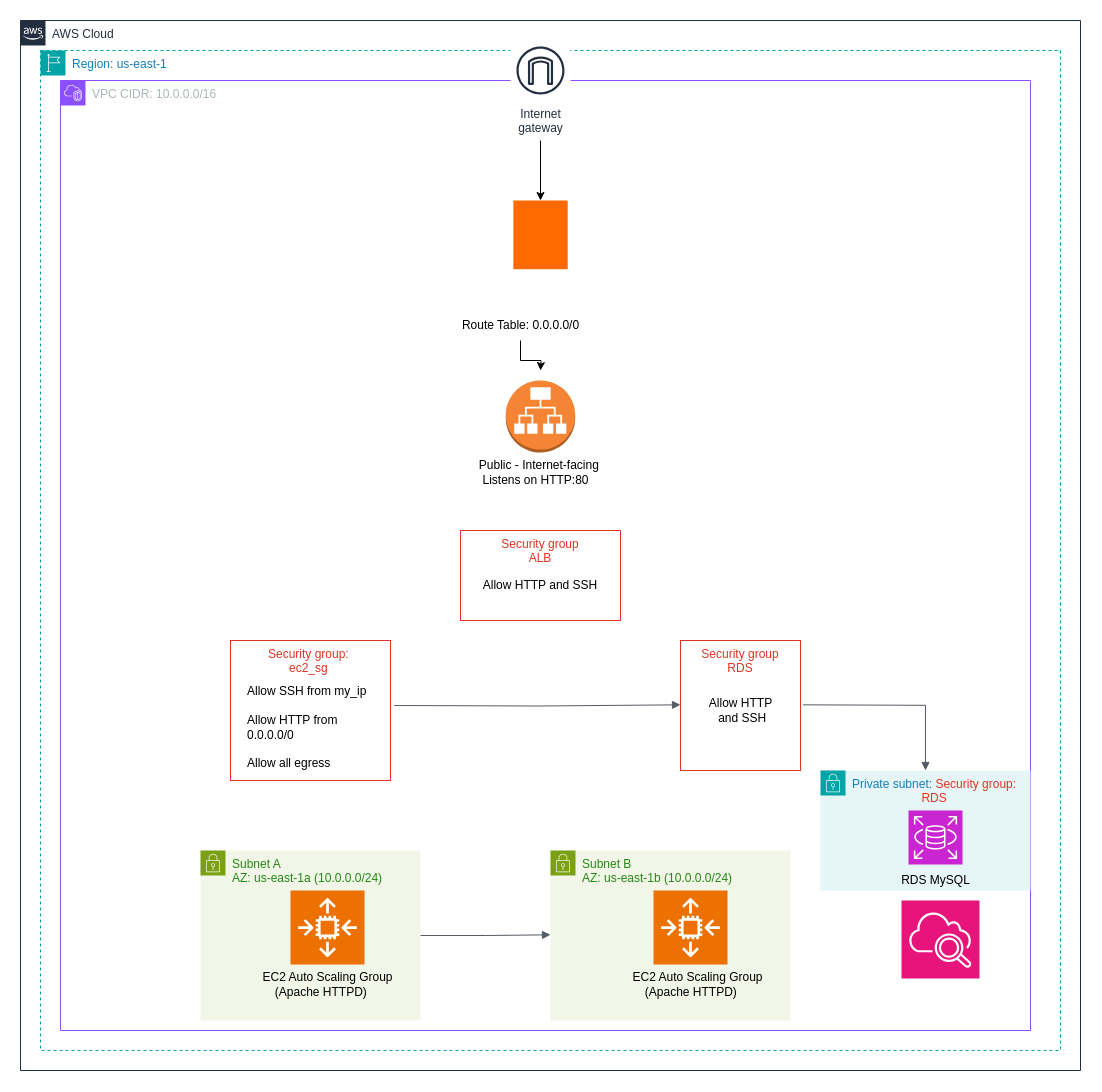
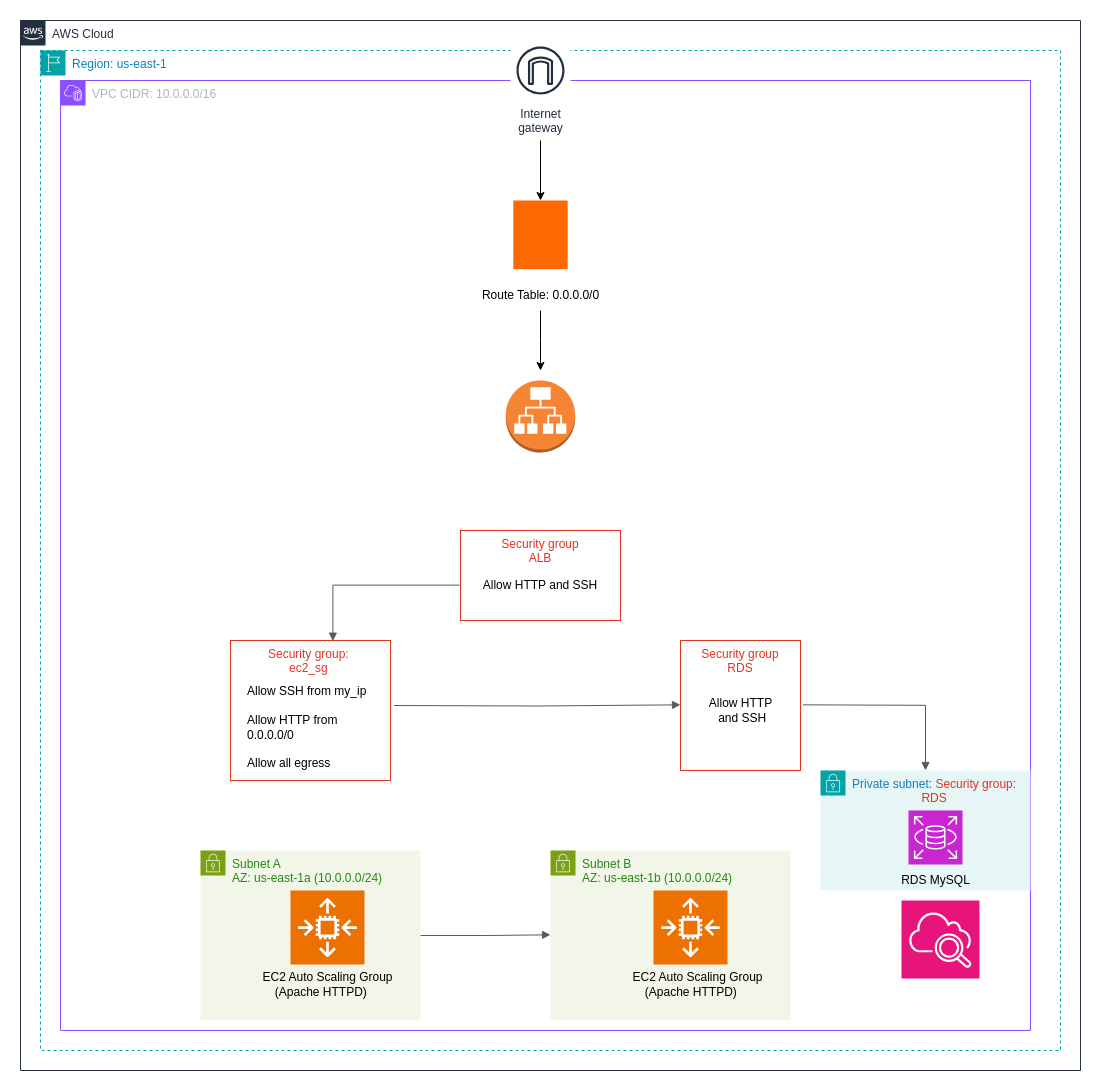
  <mxCell id="0" />
  <mxCell id="1" parent="0" />
  <mxCell id="2" value="AWS Cloud" style="points=[[0,0],[0.25,0],[0.5,0],[0.75,0],[1,0],[1,0.25],[1,0.5],[1,0.75],[1,1],[0.75,1],[0.5,1],[0.25,1],[0,1],[0,0.75],[0,0.5],[0,0.25]];outlineConnect=0;gradientColor=none;html=1;whiteSpace=wrap;fontSize=12;fontStyle=0;container=1;pointerEvents=0;collapsible=0;recursiveResize=0;shape=mxgraph.aws4.group;grIcon=mxgraph.aws4.group_aws_cloud_alt;strokeColor=#232F3E;fillColor=none;verticalAlign=top;align=left;spacingLeft=30;fontColor=#232F3E;dashed=0;" parent="1" vertex="1"><mxGeometry x="20" y="20" width="1060" height="1050" as="geometry" /></mxCell>
  <mxCell id="3" value="Region: us-east-1" style="points=[[0,0],[0.25,0],[0.5,0],[0.75,0],[1,0],[1,0.25],[1,0.5],[1,0.75],[1,1],[0.75,1],[0.5,1],[0.25,1],[0,1],[0,0.75],[0,0.5],[0,0.25]];outlineConnect=0;gradientColor=none;html=1;whiteSpace=wrap;fontSize=12;fontStyle=0;container=1;pointerEvents=0;collapsible=0;recursiveResize=0;shape=mxgraph.aws4.group;grIcon=mxgraph.aws4.group_region;strokeColor=#00A4A6;fillColor=none;verticalAlign=top;align=left;spacingLeft=30;fontColor=#147EBA;dashed=1;" parent="1" vertex="1"><mxGeometry x="40" y="50" width="1020" height="1000" as="geometry" /></mxCell>
  <mxCell id="4" value="VPC&amp;nbsp;CIDR: 10.0.0.0/16&amp;nbsp;&amp;nbsp;" style="points=[[0,0],[0.25,0],[0.5,0],[0.75,0],[1,0],[1,0.25],[1,0.5],[1,0.75],[1,1],[0.75,1],[0.5,1],[0.25,1],[0,1],[0,0.75],[0,0.5],[0,0.25]];outlineConnect=0;gradientColor=none;html=1;whiteSpace=wrap;fontSize=12;fontStyle=0;container=1;pointerEvents=0;collapsible=0;recursiveResize=0;shape=mxgraph.aws4.group;grIcon=mxgraph.aws4.group_vpc2;strokeColor=#8C4FFF;fillColor=none;verticalAlign=top;align=left;spacingLeft=30;fontColor=#AAB7B8;dashed=0;" parent="3" vertex="1"><mxGeometry x="20" y="30" width="970" height="950" as="geometry" /></mxCell>
  <mxCell id="5" value="Subnet A&lt;div&gt;AZ: us-east-1a (10.0.0.0/24)&amp;nbsp; &amp;nbsp; &amp;nbsp;&lt;/div&gt;" style="points=[[0,0],[0.25,0],[0.5,0],[0.75,0],[1,0],[1,0.25],[1,0.5],[1,0.75],[1,1],[0.75,1],[0.5,1],[0.25,1],[0,1],[0,0.75],[0,0.5],[0,0.25]];outlineConnect=0;gradientColor=none;html=1;whiteSpace=wrap;fontSize=12;fontStyle=0;container=1;pointerEvents=0;collapsible=0;recursiveResize=0;shape=mxgraph.aws4.group;grIcon=mxgraph.aws4.group_security_group;grStroke=0;strokeColor=#7AA116;fillColor=#F2F6E8;verticalAlign=top;align=left;spacingLeft=30;fontColor=#248814;dashed=0;" parent="4" vertex="1"><mxGeometry x="140" y="770" width="220" height="170" as="geometry" /></mxCell>
  <mxCell id="6" value="" style="sketch=0;points=[[0,0,0],[0.25,0,0],[0.5,0,0],[0.75,0,0],[1,0,0],[0,1,0],[0.25,1,0],[0.5,1,0],[0.75,1,0],[1,1,0],[0,0.25,0],[0,0.5,0],[0,0.75,0],[1,0.25,0],[1,0.5,0],[1,0.75,0]];outlineConnect=0;fontColor=#232F3E;fillColor=#ED7100;strokeColor=#ffffff;dashed=0;verticalLabelPosition=bottom;verticalAlign=top;align=center;html=1;fontSize=12;fontStyle=0;aspect=fixed;shape=mxgraph.aws4.resourceIcon;resIcon=mxgraph.aws4.auto_scaling2;" parent="5" vertex="1"><mxGeometry x="90" y="40" width="74" height="74" as="geometry" /></mxCell>
  <mxCell id="7" value="EC2 Auto Scaling Group&lt;div&gt;(Apache HTTPD)&amp;nbsp; &amp;nbsp;&amp;nbsp;&lt;/div&gt;" style="text;html=1;align=center;verticalAlign=middle;resizable=0;points=[];autosize=1;strokeColor=none;fillColor=none;" parent="5" vertex="1"><mxGeometry x="52" y="114" width="150" height="40" as="geometry" /></mxCell>
  <mxCell id="8" value="Subnet B&lt;div&gt;AZ: us-east-1b&amp;nbsp;&lt;span style=&quot;background-color: transparent; color: light-dark(rgb(36, 136, 20), rgb(85, 171, 71));&quot;&gt;(10.0.0.0/24)&amp;nbsp;&lt;/span&gt;&lt;/div&gt;" style="points=[[0,0],[0.25,0],[0.5,0],[0.75,0],[1,0],[1,0.25],[1,0.5],[1,0.75],[1,1],[0.75,1],[0.5,1],[0.25,1],[0,1],[0,0.75],[0,0.5],[0,0.25]];outlineConnect=0;gradientColor=none;html=1;whiteSpace=wrap;fontSize=12;fontStyle=0;container=1;pointerEvents=0;collapsible=0;recursiveResize=0;shape=mxgraph.aws4.group;grIcon=mxgraph.aws4.group_security_group;grStroke=0;strokeColor=#7AA116;fillColor=#F2F6E8;verticalAlign=top;align=left;spacingLeft=30;fontColor=#248814;dashed=0;" parent="4" vertex="1"><mxGeometry x="490" y="770" width="240" height="170" as="geometry" /></mxCell>
  <mxCell id="9" value="" style="sketch=0;points=[[0,0,0],[0.25,0,0],[0.5,0,0],[0.75,0,0],[1,0,0],[0,1,0],[0.25,1,0],[0.5,1,0],[0.75,1,0],[1,1,0],[0,0.25,0],[0,0.5,0],[0,0.75,0],[1,0.25,0],[1,0.5,0],[1,0.75,0]];outlineConnect=0;fontColor=#232F3E;fillColor=#ED7100;strokeColor=#ffffff;dashed=0;verticalLabelPosition=bottom;verticalAlign=top;align=center;html=1;fontSize=12;fontStyle=0;aspect=fixed;shape=mxgraph.aws4.resourceIcon;resIcon=mxgraph.aws4.auto_scaling2;" parent="8" vertex="1"><mxGeometry x="103" y="40" width="74" height="74" as="geometry" /></mxCell>
  <mxCell id="10" value="EC2 Auto Scaling Group&lt;div&gt;(Apache HTTPD)&amp;nbsp; &amp;nbsp;&amp;nbsp;&lt;/div&gt;" style="text;html=1;align=center;verticalAlign=middle;resizable=0;points=[];autosize=1;strokeColor=none;fillColor=none;" parent="8" vertex="1"><mxGeometry x="72" y="114" width="150" height="40" as="geometry" /></mxCell>
  <mxCell id="11" value="" style="outlineConnect=0;dashed=0;verticalLabelPosition=bottom;verticalAlign=top;align=center;html=1;shape=mxgraph.aws3.application_load_balancer;fillColor=#F58534;gradientColor=none;" parent="4" vertex="1"><mxGeometry x="445.25" y="300" width="69.5" height="72" as="geometry" /></mxCell>
  <mxCell id="12" value="" style="points=[];aspect=fixed;html=1;align=center;shadow=0;dashed=0;fillColor=#FF6A00;strokeColor=none;shape=mxgraph.alibaba_cloud.route_table;" parent="4" vertex="1"><mxGeometry x="452.83" y="120.0" width="54.35" height="68.7" as="geometry" /></mxCell>
  <mxCell id="13" value="Security group:&amp;nbsp;&lt;div&gt;ec2_sg&amp;nbsp;&lt;/div&gt;" style="fillColor=none;strokeColor=#DD3522;verticalAlign=top;fontStyle=0;fontColor=#DD3522;whiteSpace=wrap;html=1;" parent="4" vertex="1"><mxGeometry x="170" y="560" width="160" height="140" as="geometry" /></mxCell>
  <mxCell id="14" value="" style="sketch=0;points=[[0,0,0],[0.25,0,0],[0.5,0,0],[0.75,0,0],[1,0,0],[0,1,0],[0.25,1,0],[0.5,1,0],[0.75,1,0],[1,1,0],[0,0.25,0],[0,0.5,0],[0,0.75,0],[1,0.25,0],[1,0.5,0],[1,0.75,0]];points=[[0,0,0],[0.25,0,0],[0.5,0,0],[0.75,0,0],[1,0,0],[0,1,0],[0.25,1,0],[0.5,1,0],[0.75,1,0],[1,1,0],[0,0.25,0],[0,0.5,0],[0,0.75,0],[1,0.25,0],[1,0.5,0],[1,0.75,0]];outlineConnect=0;fontColor=#232F3E;fillColor=#E7157B;strokeColor=#ffffff;dashed=0;verticalLabelPosition=bottom;verticalAlign=top;align=center;html=1;fontSize=12;fontStyle=0;aspect=fixed;shape=mxgraph.aws4.resourceIcon;resIcon=mxgraph.aws4.cloudwatch_2;" parent="4" vertex="1"><mxGeometry x="841" y="820" width="78" height="78" as="geometry" /></mxCell>
- <mxCell id="15" value="&lt;div&gt;Public - Internet-facing&amp;nbsp;&lt;/div&gt;&lt;div&gt;&lt;span style=&quot;background-color: transparent; color: light-dark(rgb(0, 0, 0), rgb(255, 255, 255));&quot;&gt;Listens on HTTP:80&amp;nbsp; &amp;nbsp;&lt;/span&gt;&lt;/div&gt;" style="text;html=1;align=center;verticalAlign=middle;resizable=0;points=[];autosize=1;strokeColor=none;fillColor=none;" parent="4" vertex="1"><mxGeometry x="405" y="372" width="150" height="40" as="geometry" /></mxCell>
  <mxCell id="16" value="Private subnet:&amp;nbsp;&lt;span style=&quot;color: light-dark(rgb(221, 53, 34), rgb(255, 133, 117)); text-align: center; background-color: transparent;&quot;&gt;Security group:&amp;nbsp;&lt;/span&gt;&lt;div&gt;&lt;div style=&quot;color: rgb(221, 53, 34); text-align: center;&quot;&gt;RDS&amp;nbsp;&lt;/div&gt;&lt;/div&gt;" style="points=[[0,0],[0.25,0],[0.5,0],[0.75,0],[1,0],[1,0.25],[1,0.5],[1,0.75],[1,1],[0.75,1],[0.5,1],[0.25,1],[0,1],[0,0.75],[0,0.5],[0,0.25]];outlineConnect=0;gradientColor=none;html=1;whiteSpace=wrap;fontSize=12;fontStyle=0;container=1;pointerEvents=0;collapsible=0;recursiveResize=0;shape=mxgraph.aws4.group;grIcon=mxgraph.aws4.group_security_group;grStroke=0;strokeColor=#00A4A6;fillColor=#E6F6F7;verticalAlign=top;align=left;spacingLeft=30;fontColor=#147EBA;dashed=0;" parent="4" vertex="1"><mxGeometry x="760" y="690" width="210" height="120" as="geometry" /></mxCell>
  <mxCell id="17" value="" style="sketch=0;points=[[0,0,0],[0.25,0,0],[0.5,0,0],[0.75,0,0],[1,0,0],[0,1,0],[0.25,1,0],[0.5,1,0],[0.75,1,0],[1,1,0],[0,0.25,0],[0,0.5,0],[0,0.75,0],[1,0.25,0],[1,0.5,0],[1,0.75,0]];outlineConnect=0;fontColor=#232F3E;fillColor=#C925D1;strokeColor=#ffffff;dashed=0;verticalLabelPosition=bottom;verticalAlign=top;align=center;html=1;fontSize=12;fontStyle=0;aspect=fixed;shape=mxgraph.aws4.resourceIcon;resIcon=mxgraph.aws4.rds;" parent="16" vertex="1"><mxGeometry x="88" y="40" width="54" height="54" as="geometry" /></mxCell>
  <mxCell id="18" value="RDS MySQL" style="text;html=1;align=center;verticalAlign=middle;resizable=0;points=[];autosize=1;strokeColor=none;fillColor=none;" parent="16" vertex="1"><mxGeometry x="70" y="95" width="90" height="30" as="geometry" /></mxCell>
  <mxCell id="19" value="" style="edgeStyle=orthogonalEdgeStyle;rounded=0;orthogonalLoop=1;jettySize=auto;html=1;" edge="1" parent="4" source="20"><mxGeometry relative="1" as="geometry"><mxPoint x="480" y="290" as="targetPoint" /></mxGeometry></mxCell>
- <mxCell id="20" value="Route Table:&amp;nbsp;0.0.0.0/0" style="text;html=1;align=center;verticalAlign=middle;resizable=0;points=[];autosize=1;strokeColor=none;fillColor=none;" parent="4" vertex="1"><mxGeometry x="390" y="230" width="140" height="30" as="geometry" /></mxCell>
+ <mxCell id="20" value="Route Table:&amp;nbsp;0.0.0.0/0" style="text;html=1;align=center;verticalAlign=middle;resizable=0;points=[];autosize=1;strokeColor=none;fillColor=none;" parent="4" vertex="1"><mxGeometry x="410" y="200" width="140" height="30" as="geometry" /></mxCell>
  <mxCell id="21" value="&lt;div&gt;Allow SSH from my_ip&lt;/div&gt;&lt;div&gt;&lt;span style=&quot;background-color: transparent; color: light-dark(rgb(0, 0, 0), rgb(255, 255, 255));&quot;&gt;&lt;br&gt;&lt;/span&gt;&lt;/div&gt;&lt;div&gt;&lt;span style=&quot;background-color: transparent; color: light-dark(rgb(0, 0, 0), rgb(255, 255, 255));&quot;&gt;Allow HTTP from 0.0.0.0/0&amp;nbsp; &amp;nbsp;&lt;/span&gt;&lt;/div&gt;&lt;div&gt;&lt;span style=&quot;background-color: transparent; color: light-dark(rgb(0, 0, 0), rgb(255, 255, 255));&quot;&gt;&lt;br&gt;&lt;/span&gt;&lt;/div&gt;&lt;div&gt;&lt;span style=&quot;background-color: transparent; color: light-dark(rgb(0, 0, 0), rgb(255, 255, 255));&quot;&gt;Allow all egress&amp;nbsp; &amp;nbsp; &amp;nbsp; &amp;nbsp;&amp;nbsp;&lt;/span&gt;&lt;/div&gt;" style="text;html=1;align=left;verticalAlign=middle;whiteSpace=wrap;rounded=0;" parent="4" vertex="1"><mxGeometry x="185" y="587" width="130" height="120" as="geometry" /></mxCell>
  <mxCell id="22" value="Security group&lt;div&gt;RDS&lt;/div&gt;" style="fillColor=none;strokeColor=#DD3522;verticalAlign=top;fontStyle=0;fontColor=#DD3522;whiteSpace=wrap;html=1;" vertex="1" parent="4"><mxGeometry x="620" y="560" width="120" height="130" as="geometry" /></mxCell>
  <mxCell id="23" value="Security group&lt;div&gt;ALB&lt;/div&gt;" style="fillColor=none;strokeColor=#DD3522;verticalAlign=top;fontStyle=0;fontColor=#DD3522;whiteSpace=wrap;html=1;" vertex="1" parent="4"><mxGeometry x="400" y="450" width="160" height="90" as="geometry" /></mxCell>
  <mxCell id="24" value="Allow HTTP&lt;div&gt;&amp;nbsp;and SSH&lt;/div&gt;" style="text;html=1;align=center;verticalAlign=middle;whiteSpace=wrap;rounded=0;" vertex="1" parent="4"><mxGeometry x="617.5" y="615" width="125" height="30" as="geometry" /></mxCell>
  <mxCell id="25" value="Allow HTTP and SSH" style="text;html=1;align=center;verticalAlign=middle;whiteSpace=wrap;rounded=0;" vertex="1" parent="4"><mxGeometry x="420" y="490" width="120" height="30" as="geometry" /></mxCell>
  <mxCell id="26" value="" style="edgeStyle=orthogonalEdgeStyle;rounded=0;orthogonalLoop=1;jettySize=auto;html=1;" edge="1" parent="4"><mxGeometry relative="1" as="geometry"><mxPoint x="480" y="60" as="sourcePoint" /><mxPoint x="480" y="120" as="targetPoint" /></mxGeometry></mxCell>
  <mxCell id="27" value="Internet&#10;gateway" style="sketch=0;outlineConnect=0;fontColor=#232F3E;gradientColor=none;strokeColor=#232F3E;fillColor=#ffffff;dashed=0;verticalLabelPosition=bottom;verticalAlign=top;align=center;html=1;fontSize=12;fontStyle=0;aspect=fixed;shape=mxgraph.aws4.resourceIcon;resIcon=mxgraph.aws4.internet_gateway;" vertex="1" parent="4"><mxGeometry x="450" y="-40.0" width="60" height="60" as="geometry" /></mxCell>
+ <mxCell id="28" value="" style="edgeStyle=orthogonalEdgeStyle;html=1;endArrow=none;elbow=vertical;startArrow=block;startFill=1;strokeColor=#545B64;rounded=0;entryX=-0.006;entryY=0.607;entryDx=0;entryDy=0;entryPerimeter=0;exitX=0.64;exitY=0.005;exitDx=0;exitDy=0;exitPerimeter=0;" edge="1" parent="4" source="13" target="23"><mxGeometry width="100" relative="1" as="geometry"><mxPoint x="270" y="505" as="sourcePoint" /><mxPoint x="340" y="504.33" as="targetPoint" /></mxGeometry></mxCell>
  <mxCell id="29" value="" style="edgeStyle=orthogonalEdgeStyle;html=1;endArrow=block;elbow=vertical;startArrow=none;endFill=1;strokeColor=#545B64;rounded=0;exitX=1.023;exitY=0.576;exitDx=0;exitDy=0;exitPerimeter=0;entryX=0;entryY=0.615;entryDx=0;entryDy=0;entryPerimeter=0;" edge="1" parent="4"><mxGeometry width="100" relative="1" as="geometry"><mxPoint x="333.68" y="625.02" as="sourcePoint" /><mxPoint x="620" y="624.33" as="targetPoint" /></mxGeometry></mxCell>
  <mxCell id="30" value="" style="edgeStyle=orthogonalEdgeStyle;html=1;endArrow=block;elbow=vertical;startArrow=none;endFill=1;strokeColor=#545B64;rounded=0;exitX=1;exitY=0.5;exitDx=0;exitDy=0;" edge="1" parent="4" source="5"><mxGeometry width="100" relative="1" as="geometry"><mxPoint x="390" y="854.33" as="sourcePoint" /><mxPoint x="490" y="854.33" as="targetPoint" /></mxGeometry></mxCell>
  <mxCell id="31" value="" style="edgeStyle=orthogonalEdgeStyle;html=1;endArrow=block;elbow=vertical;startArrow=none;endFill=1;strokeColor=#545B64;rounded=0;" edge="1" parent="4" target="16"><mxGeometry width="100" relative="1" as="geometry"><mxPoint x="742.5" y="624.33" as="sourcePoint" /><mxPoint x="842.5" y="624.33" as="targetPoint" /></mxGeometry></mxCell>
